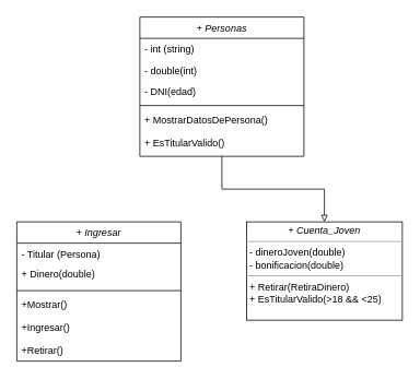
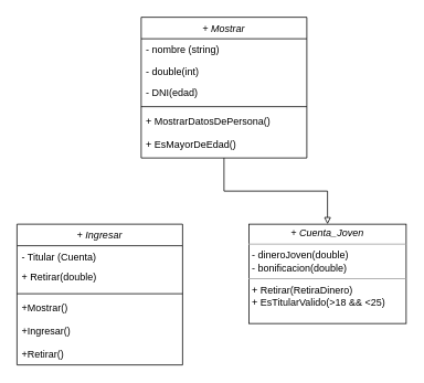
  <mxCell id="0" />
  <mxCell id="1" parent="0" />
  <mxCell id="2" value="+ Ingresar" style="swimlane;fontStyle=2;align=center;verticalAlign=top;childLayout=stackLayout;horizontal=1;startSize=26;horizontalStack=0;resizeParent=1;resizeLast=0;collapsible=1;marginBottom=0;rounded=0;shadow=0;strokeWidth=1;" parent="1" vertex="1"><mxGeometry x="20" y="270" width="200" height="170" as="geometry"><mxRectangle x="230" y="140" width="160" height="26" as="alternateBounds" /></mxGeometry></mxCell>
- <mxCell id="3" value="- Titular (Persona)" style="text;align=left;verticalAlign=top;spacingLeft=4;spacingRight=4;overflow=hidden;rotatable=0;points=[[0,0.5],[1,0.5]];portConstraint=eastwest;" parent="2" vertex="1"><mxGeometry y="26" width="200" height="24" as="geometry" /></mxCell>
- <mxCell id="4" value="+ Dinero(double)" style="text;align=left;verticalAlign=top;spacingLeft=4;spacingRight=4;overflow=hidden;rotatable=0;points=[[0,0.5],[1,0.5]];portConstraint=eastwest;rounded=0;shadow=0;html=0;" parent="2" vertex="1"><mxGeometry y="50" width="200" height="30" as="geometry" /></mxCell>
+ <mxCell id="3" value="- Titular (Cuenta)" style="text;align=left;verticalAlign=top;spacingLeft=4;spacingRight=4;overflow=hidden;rotatable=0;points=[[0,0.5],[1,0.5]];portConstraint=eastwest;" parent="2" vertex="1"><mxGeometry y="26" width="200" height="24" as="geometry" /></mxCell>
+ <mxCell id="4" value="+ Retirar(double)" style="text;align=left;verticalAlign=top;spacingLeft=4;spacingRight=4;overflow=hidden;rotatable=0;points=[[0,0.5],[1,0.5]];portConstraint=eastwest;rounded=0;shadow=0;html=0;" parent="2" vertex="1"><mxGeometry y="50" width="200" height="30" as="geometry" /></mxCell>
  <mxCell id="5" value="" style="line;html=1;strokeWidth=1;align=left;verticalAlign=middle;spacingTop=-1;spacingLeft=3;spacingRight=3;rotatable=0;labelPosition=right;points=[];portConstraint=eastwest;" parent="2" vertex="1"><mxGeometry y="80" width="200" height="8" as="geometry" /></mxCell>
  <mxCell id="6" value="+Mostrar()&#10;&#10;+Ingresar()&#10;&#10;+Retirar()" style="text;align=left;verticalAlign=top;spacingLeft=4;spacingRight=4;overflow=hidden;rotatable=0;points=[[0,0.5],[1,0.5]];portConstraint=eastwest;" parent="2" vertex="1"><mxGeometry y="88" width="200" height="82" as="geometry" /></mxCell>
- <mxCell id="7" value="+ Personas" style="swimlane;fontStyle=2;align=center;verticalAlign=top;childLayout=stackLayout;horizontal=1;startSize=26;horizontalStack=0;resizeParent=1;resizeLast=0;collapsible=1;marginBottom=0;rounded=0;shadow=0;strokeWidth=1;fillColor=#FFFFFF;" vertex="1" parent="1"><mxGeometry x="170" y="20" width="200" height="170" as="geometry"><mxRectangle x="220" y="120" width="160" height="26" as="alternateBounds" /></mxGeometry></mxCell>
- <mxCell id="8" value="- int (string)" style="text;align=left;verticalAlign=top;spacingLeft=4;spacingRight=4;overflow=hidden;rotatable=0;points=[[0,0.5],[1,0.5]];portConstraint=eastwest;" vertex="1" parent="7"><mxGeometry y="26" width="200" height="26" as="geometry" /></mxCell>
+ <mxCell id="7" value="+ Mostrar" style="swimlane;fontStyle=2;align=center;verticalAlign=top;childLayout=stackLayout;horizontal=1;startSize=26;horizontalStack=0;resizeParent=1;resizeLast=0;collapsible=1;marginBottom=0;rounded=0;shadow=0;strokeWidth=1;fillColor=#FFFFFF;" vertex="1" parent="1"><mxGeometry x="170" y="20" width="200" height="170" as="geometry"><mxRectangle x="220" y="120" width="160" height="26" as="alternateBounds" /></mxGeometry></mxCell>
+ <mxCell id="8" value="- nombre (string)" style="text;align=left;verticalAlign=top;spacingLeft=4;spacingRight=4;overflow=hidden;rotatable=0;points=[[0,0.5],[1,0.5]];portConstraint=eastwest;" vertex="1" parent="7"><mxGeometry y="26" width="200" height="26" as="geometry" /></mxCell>
  <mxCell id="9" value="- double(int)" style="text;align=left;verticalAlign=top;spacingLeft=4;spacingRight=4;overflow=hidden;rotatable=0;points=[[0,0.5],[1,0.5]];portConstraint=eastwest;rounded=0;shadow=0;html=0;" vertex="1" parent="7"><mxGeometry y="52" width="200" height="26" as="geometry" /></mxCell>
  <mxCell id="10" value="- DNI(edad)" style="text;align=left;verticalAlign=top;spacingLeft=4;spacingRight=4;overflow=hidden;rotatable=0;points=[[0,0.5],[1,0.5]];portConstraint=eastwest;rounded=0;shadow=0;html=0;" vertex="1" parent="7"><mxGeometry y="78" width="200" height="26" as="geometry" /></mxCell>
  <mxCell id="11" value="" style="line;html=1;strokeWidth=1;align=left;verticalAlign=middle;spacingTop=-1;spacingLeft=3;spacingRight=3;rotatable=0;labelPosition=right;points=[];portConstraint=eastwest;" vertex="1" parent="7"><mxGeometry y="104" width="200" height="8" as="geometry" /></mxCell>
- <mxCell id="12" value="+ MostrarDatosDePersona()&#10;&#10;+ EsTitularValido()&#10;" style="text;align=left;verticalAlign=top;spacingLeft=4;spacingRight=4;overflow=hidden;rotatable=0;points=[[0,0.5],[1,0.5]];portConstraint=eastwest;" vertex="1" parent="7"><mxGeometry y="112" width="200" height="48" as="geometry" /></mxCell>
+ <mxCell id="12" value="+ MostrarDatosDePersona()&#10;&#10;+ EsMayorDeEdad()&#10;" style="text;align=left;verticalAlign=top;spacingLeft=4;spacingRight=4;overflow=hidden;rotatable=0;points=[[0,0.5],[1,0.5]];portConstraint=eastwest;" vertex="1" parent="7"><mxGeometry y="112" width="200" height="48" as="geometry" /></mxCell>
  <mxCell id="13" value="" style="edgeStyle=elbowEdgeStyle;elbow=vertical;endArrow=block;html=1;rounded=0;strokeWidth=1;entryX=0.5;entryY=0;entryDx=0;entryDy=0;exitX=0.5;exitY=1;exitDx=0;exitDy=0;endFill=0;" edge="1" parent="1" source="7"><mxGeometry width="50" height="50" relative="1" as="geometry"><mxPoint x="290" y="230" as="sourcePoint" /><mxPoint x="395" y="270" as="targetPoint" /></mxGeometry></mxCell>
  <mxCell id="14" value="&lt;p style=&quot;margin:0px;margin-top:4px;text-align:center;&quot;&gt;&lt;i&gt;+ Cuenta_Joven&lt;/i&gt;&lt;/p&gt;&lt;hr size=&quot;1&quot;&gt;&lt;p style=&quot;margin:0px;margin-left:4px;&quot;&gt;- dineroJoven(double)&lt;br&gt;- bonificacion(double)&lt;/p&gt;&lt;hr size=&quot;1&quot;&gt;&lt;p style=&quot;margin:0px;margin-left:4px;&quot;&gt;+ Retirar(RetiraDinero)&amp;nbsp;&lt;br&gt;+ EsTitularValido(&amp;gt;18 &amp;amp;&amp;amp; &amp;lt;25)&lt;/p&gt;" style="verticalAlign=top;align=left;overflow=fill;fontSize=12;fontFamily=Helvetica;html=1;strokeWidth=1;" vertex="1" parent="1"><mxGeometry x="300" y="270" width="190" height="120" as="geometry" /></mxCell>
